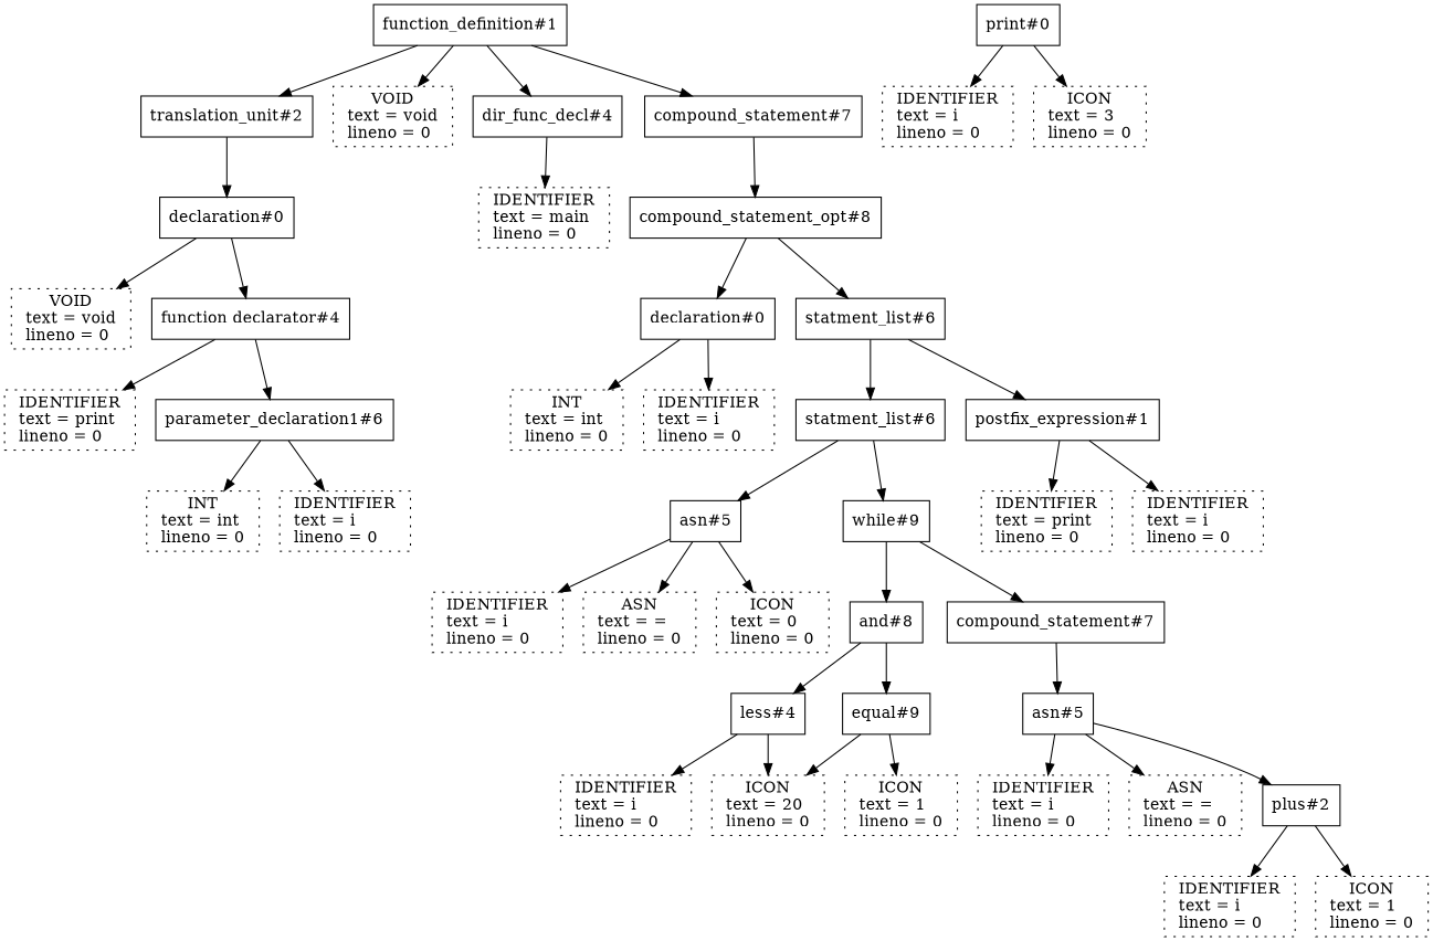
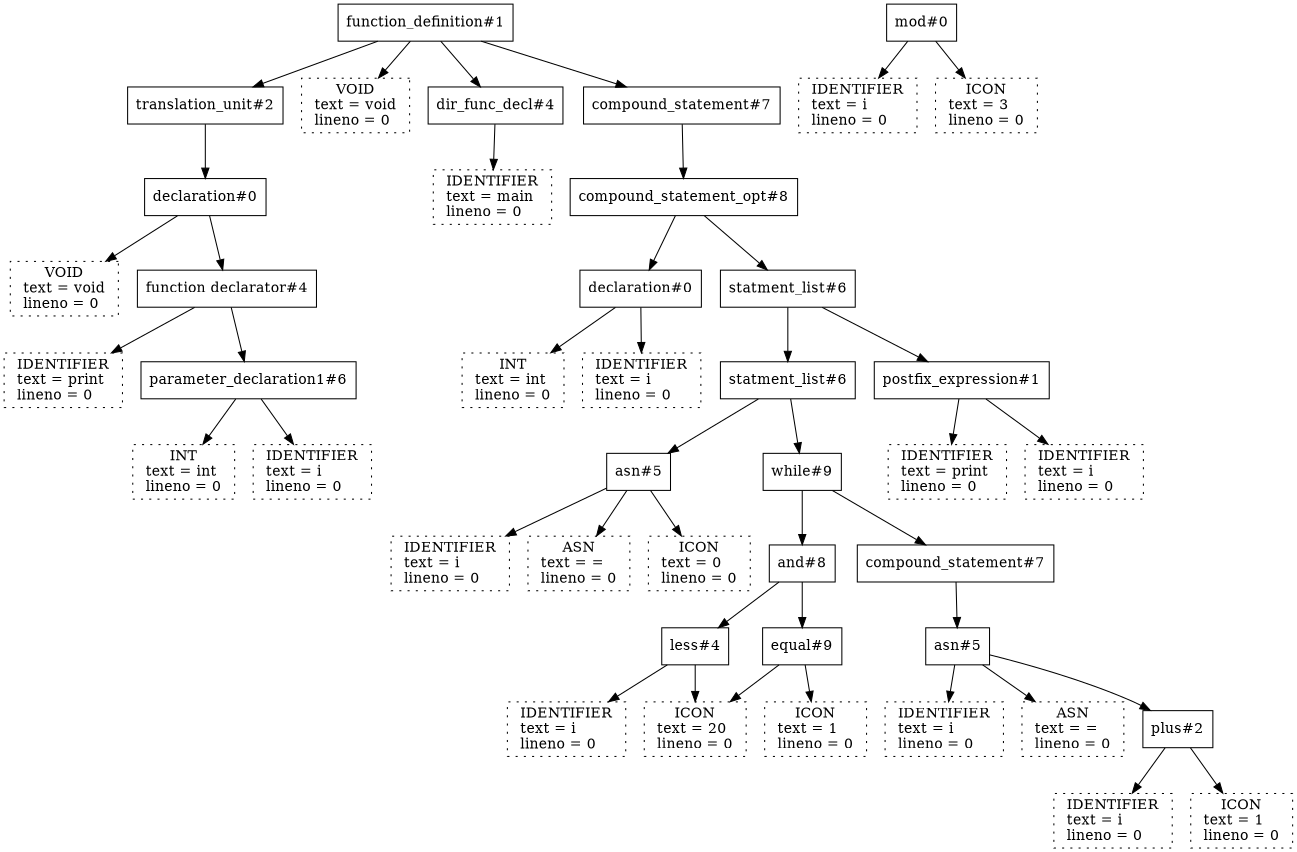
  digraph {
    node [shape=box style=dotted]
    n1 [label="translation_unit#2" style=""]
    n2 [label="declaration#0" style=""]
    n3 [label=" VOID \n text = void \l lineno = 0 \l"]
    n4 [label="function declarator#4" style=""]
    n5 [label="function_definition#1" style=""]
    n6 [label=" VOID \n text = void \l lineno = 0 \l"]
    n7 [label="dir_func_decl#4" style=""]
    n8 [label="compound_statement#7" style=""]
    n9 [label=" IDENTIFIER \n text = print \l lineno = 0 \l"]
    n10 [label="parameter_declaration1#6" style=""]
    n11 [label=" INT \n text = int \l lineno = 0 \l"]
    n12 [label=" IDENTIFIER \n text = i \l lineno = 0 \l"]
    n13 [label=" IDENTIFIER \n text = main \l lineno = 0 \l"]
    n14 [label="compound_statement_opt#8" style=""]
    n15 [label="declaration#0" style=""]
    n16 [label="statment_list#6" style=""]
    n17 [label=" INT \n text = int \l lineno = 0 \l"]
    n18 [label=" IDENTIFIER \n text = i \l lineno = 0 \l"]
    n19 [label="statment_list#6" style=""]
    n20 [label="postfix_expression#1" style=""]
    n21 [label="asn#5" style=""]
    n22 [label="while#9" style=""]
    n23 [label=" IDENTIFIER \n text = print \l lineno = 0 \l"]
    n24 [label=" IDENTIFIER \n text = i \l lineno = 0 \l"]
    n25 [label=" IDENTIFIER \n text = i \l lineno = 0 \l"]
    n26 [label=" ASN \n text = = \l lineno = 0 \l"]
    n27 [label=" ICON \n text = 0 \l lineno = 0 \l"]
    n28 [label="and#8" style=""]
    n29 [label="compound_statement#7" style=""]
    n30 [label="less#4" style=""]
    n31 [label="equal#9" style=""]
    n32 [label="asn#5" style=""]
    n33 [label=" IDENTIFIER \n text = i \l lineno = 0 \l"]
    n34 [label=" ICON \n text = 20 \l lineno = 0 \l"]
    n35 [label=" ICON \n text = 1 \l lineno = 0 \l"]
-   n36 [label="print#0" style=""]
+   n36 [label="mod#0" style=""]
    n37 [label=" IDENTIFIER \n text = i \l lineno = 0 \l"]
    n38 [label=" ICON \n text = 3 \l lineno = 0 \l"]
    n39 [label=" IDENTIFIER \n text = i \l lineno = 0 \l"]
    n40 [label=" ASN \n text = = \l lineno = 0 \l"]
    n41 [label="plus#2" style=""]
    n42 [label=" IDENTIFIER \n text = i \l lineno = 0 \l"]
    n43 [label=" ICON \n text = 1 \l lineno = 0 \l"]
    n1 -> n2
    n2 -> n3
    n2 -> n4
    n4 -> n9
    n4 -> n10
    n5 -> n1
    n5 -> n6
    n5 -> n7
    n5 -> n8
    n7 -> n13
    n8 -> n14
    n10 -> n11
    n10 -> n12
    n14 -> n15
    n14 -> n16
    n15 -> n17
    n15 -> n18
    n16 -> n19
    n16 -> n20
    n19 -> n21
    n19 -> n22
    n20 -> n23
    n20 -> n24
    n21 -> n25
    n21 -> n26
    n21 -> n27
    n22 -> n28
    n22 -> n29
    n28 -> n30
    n28 -> n31
    n29 -> n32
    n30 -> n33
    n30 -> n34
    n31 -> n34
    n31 -> n35
    n32 -> n39
    n32 -> n40
    n32 -> n41
    n36 -> n37
    n36 -> n38
    n41 -> n42
    n41 -> n43
  }
